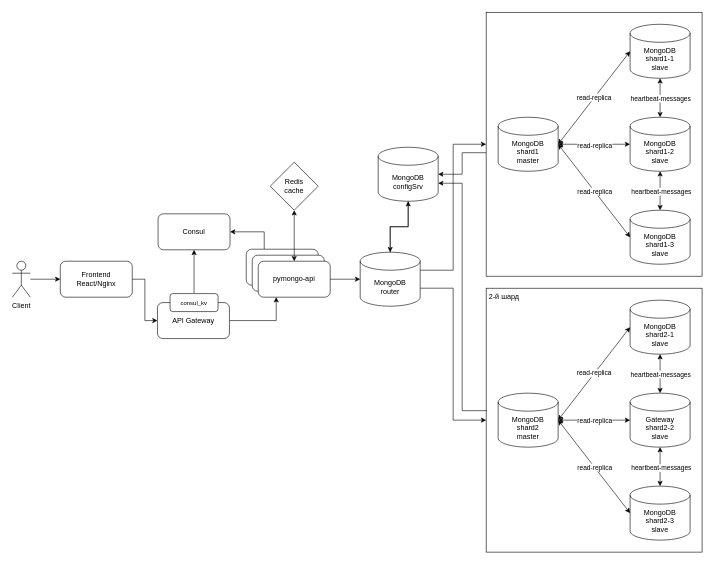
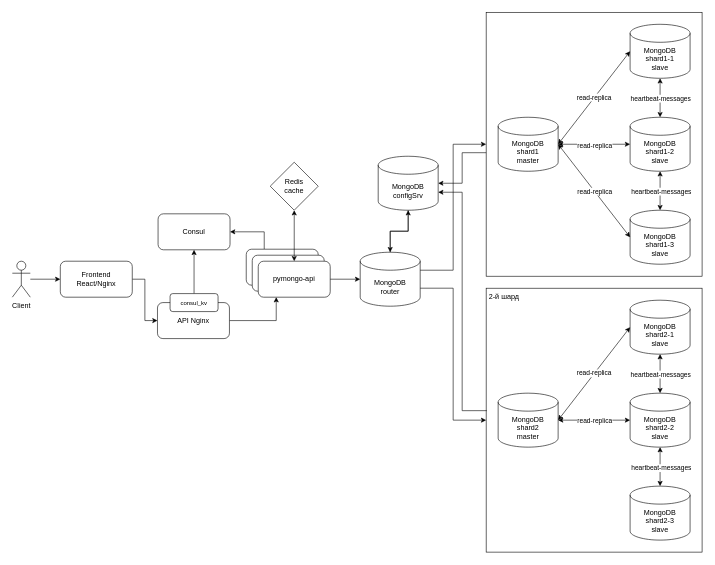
  <mxCell id="0" />
  <mxCell id="1" parent="0" />
  <mxCell id="2" value="" style="edgeStyle=orthogonalEdgeStyle;rounded=0;orthogonalLoop=1;jettySize=auto;html=1;entryX=1;entryY=0.5;entryDx=0;entryDy=0;exitX=0.25;exitY=0;exitDx=0;exitDy=0;" parent="1" source="3" target="48" edge="1"><mxGeometry relative="1" as="geometry" /></mxCell>
  <mxCell id="3" value="pymongo-api" style="rounded=1;whiteSpace=wrap;html=1;" parent="1" vertex="1"><mxGeometry x="410" y="415" width="120" height="60" as="geometry" /></mxCell>
  <mxCell id="4" value="pymongo-api" style="rounded=1;whiteSpace=wrap;html=1;" parent="1" vertex="1"><mxGeometry x="420" y="425" width="120" height="60" as="geometry" /></mxCell>
  <mxCell id="5" value="" style="rounded=0;whiteSpace=wrap;html=1;" parent="1" vertex="1"><mxGeometry x="810" y="20" width="360" height="440" as="geometry" /></mxCell>
  <mxCell id="6" value="" style="rounded=0;whiteSpace=wrap;html=1;" parent="1" vertex="1"><mxGeometry x="810" y="480" width="360" height="440" as="geometry" /></mxCell>
- <mxCell id="7" value="MongoDB&lt;br&gt;configSrv" style="shape=cylinder3;whiteSpace=wrap;html=1;boundedLbl=1;backgroundOutline=1;size=15;" parent="1" vertex="1"><mxGeometry x="630" y="245" width="100" height="90" as="geometry" /></mxCell>
+ <mxCell id="7" value="MongoDB&lt;br&gt;configSrv" style="shape=cylinder3;whiteSpace=wrap;html=1;boundedLbl=1;backgroundOutline=1;size=15;" parent="1" vertex="1"><mxGeometry x="630" y="260" width="100" height="90" as="geometry" /></mxCell>
  <mxCell id="8" value="pymongo-api" style="rounded=1;whiteSpace=wrap;html=1;" parent="1" vertex="1"><mxGeometry x="430" y="435" width="120" height="60" as="geometry" /></mxCell>
  <mxCell id="9" value="MongoDB&lt;br&gt;shard1&lt;br&gt;master" style="shape=cylinder3;whiteSpace=wrap;html=1;boundedLbl=1;backgroundOutline=1;size=15;" parent="1" vertex="1"><mxGeometry x="830" y="195" width="100" height="90" as="geometry" /></mxCell>
  <mxCell id="10" value="MongoDB&lt;br&gt;shard2&lt;div&gt;master&lt;/div&gt;" style="shape=cylinder3;whiteSpace=wrap;html=1;boundedLbl=1;backgroundOutline=1;size=15;" parent="1" vertex="1"><mxGeometry x="830" y="655" width="100" height="90" as="geometry" /></mxCell>
  <mxCell id="11" value="MongoDB&lt;br&gt;router" style="shape=cylinder3;whiteSpace=wrap;html=1;boundedLbl=1;backgroundOutline=1;size=15;" parent="1" vertex="1"><mxGeometry x="600" y="420" width="100" height="90" as="geometry" /></mxCell>
  <mxCell id="12" style="edgeStyle=orthogonalEdgeStyle;rounded=0;orthogonalLoop=1;jettySize=auto;html=1;entryX=0;entryY=0.5;entryDx=0;entryDy=0;entryPerimeter=0;" parent="1" source="8" target="11" edge="1"><mxGeometry relative="1" as="geometry" /></mxCell>
  <mxCell id="13" style="edgeStyle=orthogonalEdgeStyle;rounded=0;orthogonalLoop=1;jettySize=auto;html=1;entryX=0;entryY=0.5;entryDx=0;entryDy=0;exitX=1;exitY=0;exitDx=0;exitDy=60;exitPerimeter=0;" parent="1" source="11" target="6" edge="1"><mxGeometry relative="1" as="geometry" /></mxCell>
  <mxCell id="14" style="edgeStyle=orthogonalEdgeStyle;rounded=0;orthogonalLoop=1;jettySize=auto;html=1;entryX=0;entryY=0.5;entryDx=0;entryDy=0;exitX=1;exitY=0;exitDx=0;exitDy=30;exitPerimeter=0;" parent="1" source="11" target="5" edge="1"><mxGeometry relative="1" as="geometry" /></mxCell>
  <mxCell id="15" style="edgeStyle=orthogonalEdgeStyle;rounded=0;orthogonalLoop=1;jettySize=auto;html=1;entryX=0.5;entryY=0;entryDx=0;entryDy=0;entryPerimeter=0;" parent="1" source="7" target="11" edge="1"><mxGeometry relative="1" as="geometry" /></mxCell>
  <mxCell id="16" style="edgeStyle=orthogonalEdgeStyle;rounded=0;orthogonalLoop=1;jettySize=auto;html=1;entryX=0.5;entryY=1;entryDx=0;entryDy=0;entryPerimeter=0;" parent="1" source="11" target="7" edge="1"><mxGeometry relative="1" as="geometry" /></mxCell>
  <mxCell id="17" value="MongoDB&lt;br&gt;shard1-3&lt;br&gt;slave" style="shape=cylinder3;whiteSpace=wrap;html=1;boundedLbl=1;backgroundOutline=1;size=15;" parent="1" vertex="1"><mxGeometry x="1050" y="350" width="100" height="90" as="geometry" /></mxCell>
  <mxCell id="18" value="MongoDB&lt;br&gt;shard1-2&lt;br&gt;slave" style="shape=cylinder3;whiteSpace=wrap;html=1;boundedLbl=1;backgroundOutline=1;size=15;" parent="1" vertex="1"><mxGeometry x="1050" y="195" width="100" height="90" as="geometry" /></mxCell>
  <mxCell id="19" value="MongoDB&lt;br&gt;shard2-1&lt;br&gt;slave" style="shape=cylinder3;whiteSpace=wrap;html=1;boundedLbl=1;backgroundOutline=1;size=15;" parent="1" vertex="1"><mxGeometry x="1050" y="500" width="100" height="90" as="geometry" /></mxCell>
  <mxCell id="20" value="MongoDB&lt;br&gt;shard1-1&lt;br&gt;slave" style="shape=cylinder3;whiteSpace=wrap;html=1;boundedLbl=1;backgroundOutline=1;size=15;" parent="1" vertex="1"><mxGeometry x="1050" y="40" width="100" height="90" as="geometry" /></mxCell>
- <mxCell id="21" value="Gateway&lt;br&gt;shard2-2&lt;br&gt;slave" style="shape=cylinder3;whiteSpace=wrap;html=1;boundedLbl=1;backgroundOutline=1;size=15;" parent="1" vertex="1"><mxGeometry x="1050" y="655" width="100" height="90" as="geometry" /></mxCell>
+ <mxCell id="21" value="MongoDB&lt;br&gt;shard2-2&lt;br&gt;slave" style="shape=cylinder3;whiteSpace=wrap;html=1;boundedLbl=1;backgroundOutline=1;size=15;" parent="1" vertex="1"><mxGeometry x="1050" y="655" width="100" height="90" as="geometry" /></mxCell>
  <mxCell id="22" value="MongoDB&lt;br&gt;shard2-3&lt;br&gt;slave" style="shape=cylinder3;whiteSpace=wrap;html=1;boundedLbl=1;backgroundOutline=1;size=15;" parent="1" vertex="1"><mxGeometry x="1050" y="810" width="100" height="90" as="geometry" /></mxCell>
  <mxCell id="23" value="2-й шард" style="text;html=1;align=center;verticalAlign=middle;whiteSpace=wrap;rounded=0;" parent="1" vertex="1"><mxGeometry x="810" y="480" width="60" height="30" as="geometry" /></mxCell>
  <mxCell id="24" value="" style="endArrow=classic;startArrow=classic;html=1;rounded=0;entryX=0.5;entryY=1;entryDx=0;entryDy=0;entryPerimeter=0;exitX=0.5;exitY=0;exitDx=0;exitDy=0;exitPerimeter=0;" parent="1" source="21" target="19" edge="1"><mxGeometry width="50" height="50" relative="1" as="geometry"><mxPoint x="630" y="690" as="sourcePoint" /><mxPoint x="680" y="640" as="targetPoint" /></mxGeometry></mxCell>
  <mxCell id="25" value="heartbeat-messages" style="edgeLabel;html=1;align=center;verticalAlign=middle;resizable=0;points=[];" parent="24" vertex="1" connectable="0"><mxGeometry x="-0.015" relative="1" as="geometry"><mxPoint as="offset" /></mxGeometry></mxCell>
  <mxCell id="26" value="" style="endArrow=classic;startArrow=classic;html=1;rounded=0;entryX=0.5;entryY=1;entryDx=0;entryDy=0;entryPerimeter=0;exitX=0.5;exitY=0;exitDx=0;exitDy=0;exitPerimeter=0;" parent="1" source="22" target="21" edge="1"><mxGeometry width="50" height="50" relative="1" as="geometry"><mxPoint x="490" y="740" as="sourcePoint" /><mxPoint x="540" y="690" as="targetPoint" /></mxGeometry></mxCell>
  <mxCell id="27" value="heartbeat-messages" style="edgeLabel;html=1;align=center;verticalAlign=middle;resizable=0;points=[];" parent="26" vertex="1" connectable="0"><mxGeometry x="-0.046" y="-1" relative="1" as="geometry"><mxPoint as="offset" /></mxGeometry></mxCell>
  <mxCell id="28" value="" style="endArrow=classic;startArrow=classic;html=1;rounded=0;entryX=0.5;entryY=1;entryDx=0;entryDy=0;entryPerimeter=0;exitX=0.5;exitY=0;exitDx=0;exitDy=0;exitPerimeter=0;" parent="1" source="17" target="18" edge="1"><mxGeometry width="50" height="50" relative="1" as="geometry"><mxPoint x="550" y="670" as="sourcePoint" /><mxPoint x="600" y="620" as="targetPoint" /></mxGeometry></mxCell>
  <mxCell id="29" value="heartbeat-messages" style="edgeLabel;html=1;align=center;verticalAlign=middle;resizable=0;points=[];" parent="28" vertex="1" connectable="0"><mxGeometry x="-0.015" y="-1" relative="1" as="geometry"><mxPoint as="offset" /></mxGeometry></mxCell>
  <mxCell id="30" value="" style="endArrow=classic;startArrow=classic;html=1;rounded=0;entryX=0.5;entryY=1;entryDx=0;entryDy=0;entryPerimeter=0;exitX=0.5;exitY=0;exitDx=0;exitDy=0;exitPerimeter=0;" parent="1" source="18" target="20" edge="1"><mxGeometry width="50" height="50" relative="1" as="geometry"><mxPoint x="560" y="570" as="sourcePoint" /><mxPoint y="520" as="targetPoint" x="610" /></mxGeometry></mxCell>
  <mxCell id="31" value="heartbeat-messages" style="edgeLabel;html=1;align=center;verticalAlign=middle;resizable=0;points=[];" parent="30" vertex="1" connectable="0"><mxGeometry x="-0.015" relative="1" as="geometry"><mxPoint as="offset" /></mxGeometry></mxCell>
  <mxCell id="32" value="Redis&lt;div&gt;cache&lt;/div&gt;" style="rhombus;whiteSpace=wrap;html=1;" parent="1" vertex="1"><mxGeometry x="450" y="270" width="80" height="80" as="geometry" /></mxCell>
  <mxCell id="33" value="" style="endArrow=classic;startArrow=classic;html=1;rounded=0;entryX=0;entryY=0.5;entryDx=0;entryDy=0;entryPerimeter=0;exitX=1;exitY=0.5;exitDx=0;exitDy=0;exitPerimeter=0;" parent="1" source="10" target="19" edge="1"><mxGeometry width="50" height="50" relative="1" as="geometry"><mxPoint x="540" y="850" as="sourcePoint" /><mxPoint x="590" y="800" as="targetPoint" /></mxGeometry></mxCell>
  <mxCell id="34" value="read-replica" style="edgeLabel;html=1;align=center;verticalAlign=middle;resizable=0;points=[];" parent="33" vertex="1" connectable="0"><mxGeometry x="-0.004" y="1" relative="1" as="geometry"><mxPoint as="offset" /></mxGeometry></mxCell>
  <mxCell id="35" value="" style="endArrow=classic;startArrow=classic;html=1;rounded=0;entryX=0;entryY=0.5;entryDx=0;entryDy=0;entryPerimeter=0;exitX=1;exitY=0.5;exitDx=0;exitDy=0;exitPerimeter=0;" parent="1" source="10" target="21" edge="1"><mxGeometry width="50" height="50" relative="1" as="geometry"><mxPoint x="440" y="770" as="sourcePoint" /><mxPoint x="490" y="720" as="targetPoint" /></mxGeometry></mxCell>
  <mxCell id="36" value="read-replica" style="edgeLabel;html=1;align=center;verticalAlign=middle;resizable=0;points=[];" parent="35" vertex="1" connectable="0"><mxGeometry y="-1" relative="1" as="geometry"><mxPoint as="offset" /></mxGeometry></mxCell>
- <mxCell id="37" value="" style="endArrow=classic;startArrow=classic;html=1;rounded=0;entryX=0;entryY=0.5;entryDx=0;entryDy=0;entryPerimeter=0;exitX=1;exitY=0.5;exitDx=0;exitDy=0;exitPerimeter=0;" parent="1" source="10" target="22" edge="1"><mxGeometry width="50" height="50" relative="1" as="geometry"><mxPoint x="530" y="880" as="sourcePoint" /><mxPoint x="580" y="830" as="targetPoint" /></mxGeometry></mxCell>
- <mxCell id="38" value="read-replica" style="edgeLabel;html=1;align=center;verticalAlign=middle;resizable=0;points=[];" parent="37" vertex="1" connectable="0"><mxGeometry x="0.006" relative="1" as="geometry"><mxPoint as="offset" /></mxGeometry></mxCell>
  <mxCell id="39" value="" style="endArrow=classic;startArrow=classic;html=1;rounded=0;entryX=0;entryY=0.5;entryDx=0;entryDy=0;entryPerimeter=0;exitX=1;exitY=0.5;exitDx=0;exitDy=0;exitPerimeter=0;" parent="1" source="9" target="20" edge="1"><mxGeometry width="50" height="50" relative="1" as="geometry"><mxPoint x="940" y="710" as="sourcePoint" /><mxPoint x="1250" y="555" as="targetPoint" /></mxGeometry></mxCell>
  <mxCell id="40" value="read-replica" style="edgeLabel;html=1;align=center;verticalAlign=middle;resizable=0;points=[];" parent="39" vertex="1" connectable="0"><mxGeometry x="-0.004" y="1" relative="1" as="geometry"><mxPoint as="offset" /></mxGeometry></mxCell>
  <mxCell id="41" value="" style="endArrow=classic;startArrow=classic;html=1;rounded=0;entryX=0;entryY=0.5;entryDx=0;entryDy=0;entryPerimeter=0;exitX=1;exitY=0.5;exitDx=0;exitDy=0;exitPerimeter=0;" parent="1" source="9" target="18" edge="1"><mxGeometry width="50" height="50" relative="1" as="geometry"><mxPoint x="940" y="710" as="sourcePoint" /><mxPoint x="1250" y="710" as="targetPoint" /></mxGeometry></mxCell>
  <mxCell id="42" value="read-replica" style="edgeLabel;html=1;align=center;verticalAlign=middle;resizable=0;points=[];" parent="41" vertex="1" connectable="0"><mxGeometry y="-1" relative="1" as="geometry"><mxPoint as="offset" /></mxGeometry></mxCell>
  <mxCell id="43" value="" style="endArrow=classic;startArrow=classic;html=1;rounded=0;entryX=0;entryY=0.5;entryDx=0;entryDy=0;entryPerimeter=0;exitX=1;exitY=0.5;exitDx=0;exitDy=0;exitPerimeter=0;" parent="1" source="9" target="17" edge="1"><mxGeometry width="50" height="50" relative="1" as="geometry"><mxPoint x="940" y="710" as="sourcePoint" /><mxPoint x="1250" y="865" as="targetPoint" /></mxGeometry></mxCell>
  <mxCell id="44" value="read-replica" style="edgeLabel;html=1;align=center;verticalAlign=middle;resizable=0;points=[];" parent="43" vertex="1" connectable="0"><mxGeometry x="0.006" relative="1" as="geometry"><mxPoint as="offset" /></mxGeometry></mxCell>
  <mxCell id="45" style="edgeStyle=orthogonalEdgeStyle;rounded=0;orthogonalLoop=1;jettySize=auto;html=1;entryX=1;entryY=0;entryDx=0;entryDy=60;entryPerimeter=0;exitX=0.003;exitY=0.464;exitDx=0;exitDy=0;exitPerimeter=0;" parent="1" source="6" target="7" edge="1"><mxGeometry relative="1" as="geometry" /></mxCell>
  <mxCell id="46" style="edgeStyle=orthogonalEdgeStyle;rounded=0;orthogonalLoop=1;jettySize=auto;html=1;entryX=1;entryY=0.5;entryDx=0;entryDy=0;entryPerimeter=0;exitX=0;exitY=0.532;exitDx=0;exitDy=0;exitPerimeter=0;" parent="1" source="5" target="7" edge="1"><mxGeometry relative="1" as="geometry" /></mxCell>
  <mxCell id="47" value="" style="endArrow=classic;startArrow=classic;html=1;rounded=0;entryX=0.5;entryY=1;entryDx=0;entryDy=0;exitX=0.5;exitY=0;exitDx=0;exitDy=0;" parent="1" source="8" target="32" edge="1"><mxGeometry width="50" height="50" relative="1" as="geometry"><mxPoint x="330" y="490" as="sourcePoint" /><mxPoint x="380" y="440" as="targetPoint" /></mxGeometry></mxCell>
  <mxCell id="48" value="Consul" style="rounded=1;whiteSpace=wrap;html=1;" parent="1" vertex="1"><mxGeometry x="263" y="356" width="120" height="60" as="geometry" /></mxCell>
  <mxCell id="49" style="edgeStyle=orthogonalEdgeStyle;rounded=0;orthogonalLoop=1;jettySize=auto;html=1;entryX=0.25;entryY=1;entryDx=0;entryDy=0;" parent="1" source="50" target="8" edge="1"><mxGeometry relative="1" as="geometry" /></mxCell>
- <mxCell id="50" value="API Gateway" style="rounded=1;whiteSpace=wrap;html=1;" parent="1" vertex="1"><mxGeometry x="262" y="504" width="120" height="60" as="geometry" /></mxCell>
+ <mxCell id="50" value="API Nginx" style="rounded=1;whiteSpace=wrap;html=1;" parent="1" vertex="1"><mxGeometry x="262" y="504" width="120" height="60" as="geometry" /></mxCell>
  <mxCell id="51" style="edgeStyle=orthogonalEdgeStyle;rounded=0;orthogonalLoop=1;jettySize=auto;html=1;entryX=0;entryY=0.5;entryDx=0;entryDy=0;" parent="1" source="52" target="54" edge="1"><mxGeometry relative="1" as="geometry" /></mxCell>
  <mxCell id="52" value="Client" style="shape=umlActor;verticalLabelPosition=bottom;verticalAlign=top;html=1;outlineConnect=0;" parent="1" vertex="1"><mxGeometry x="20" y="435" width="30" height="60" as="geometry" /></mxCell>
  <mxCell id="53" style="edgeStyle=orthogonalEdgeStyle;rounded=0;orthogonalLoop=1;jettySize=auto;html=1;entryX=0;entryY=0.5;entryDx=0;entryDy=0;" parent="1" source="54" target="50" edge="1"><mxGeometry relative="1" as="geometry" /></mxCell>
  <mxCell id="54" value="Frontend&lt;br&gt;React/Nginx" style="rounded=1;whiteSpace=wrap;html=1;" parent="1" vertex="1"><mxGeometry x="100" y="435" width="120" height="60" as="geometry" /></mxCell>
  <mxCell id="55" style="edgeStyle=orthogonalEdgeStyle;rounded=0;orthogonalLoop=1;jettySize=auto;html=1;entryX=0.5;entryY=1;entryDx=0;entryDy=0;" parent="1" source="56" target="48" edge="1"><mxGeometry relative="1" as="geometry" /></mxCell>
  <mxCell id="56" value="consul_kv" style="rounded=1;whiteSpace=wrap;html=1;fontSize=10;" parent="1" vertex="1"><mxGeometry x="283" y="489" width="80" height="30" as="geometry" /></mxCell>
